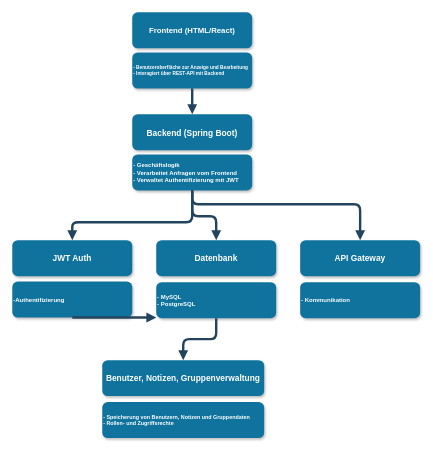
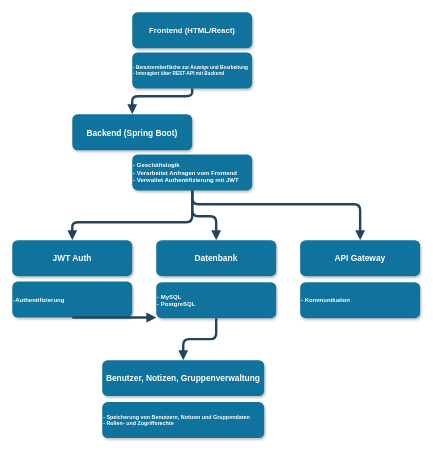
  <mxCell id="0" />
  <mxCell id="1" parent="0" />
- <mxCell id="2" value="Backend (Spring Boot)" style="rounded=1;fillColor=#10739E;strokeColor=none;shadow=1;gradientColor=none;fontStyle=1;fontColor=#FFFFFF;fontSize=14;" parent="1" vertex="1"><mxGeometry x="220" y="190" width="200" height="60" as="geometry" /></mxCell>
+ <mxCell id="2" value="Backend (Spring Boot)" style="rounded=1;fillColor=#10739E;strokeColor=none;shadow=1;gradientColor=none;fontStyle=1;fontColor=#FFFFFF;fontSize=14;" parent="1" vertex="1"><mxGeometry x="120" y="190" width="200" height="60" as="geometry" /></mxCell>
  <mxCell id="3" value="JWT Auth      " style="rounded=1;fillColor=#10739E;strokeColor=none;shadow=1;gradientColor=none;fontStyle=1;fontColor=#FFFFFF;fontSize=14;" vertex="1" parent="1"><mxGeometry x="20" y="400" width="200" height="60" as="geometry" /></mxCell>
  <mxCell id="4" value="  Datenbank          " style="rounded=1;fillColor=#10739E;strokeColor=none;shadow=1;gradientColor=none;fontStyle=1;fontColor=#FFFFFF;fontSize=14;" vertex="1" parent="1"><mxGeometry x="260" y="400" width="200" height="60" as="geometry" /></mxCell>
  <mxCell id="5" value="  API Gateway           " style="rounded=1;fillColor=#10739E;strokeColor=none;shadow=1;gradientColor=none;fontStyle=1;fontColor=#FFFFFF;fontSize=14;" vertex="1" parent="1"><mxGeometry x="500" y="400" width="200" height="60" as="geometry" /></mxCell>
  <mxCell id="6" value="  Benutzer, Notizen, Gruppenverwaltung          " style="rounded=1;fillColor=#10739E;strokeColor=none;shadow=1;gradientColor=none;fontStyle=1;fontColor=#FFFFFF;fontSize=14;" vertex="1" parent="1"><mxGeometry x="170" y="600" width="270" height="60" as="geometry" /></mxCell>
  <mxCell id="7" value="   Frontend (HTML/React)     " style="rounded=1;fillColor=#10739E;strokeColor=none;shadow=1;gradientColor=none;fontStyle=1;fontColor=#FFFFFF;fontSize=13;" vertex="1" parent="1"><mxGeometry x="220" y="20" width="200" height="60" as="geometry" /></mxCell>
  <mxCell id="8" value="- Benutzeroberfläche zur Anzeige und Bearbeitung     &#10;- Interagiert über REST-API mit Backend " style="rounded=1;fillColor=#10739E;strokeColor=none;shadow=1;gradientColor=none;fontStyle=1;fontColor=#FFFFFF;fontSize=8;align=left;" vertex="1" parent="1"><mxGeometry x="220" y="87" width="200" height="60" as="geometry" /></mxCell>
  <mxCell id="9" value="- Geschäftslogik&#10;- Verarbeitet Anfragen vom Frontend&#10;- Verwaltet Authentifizierung mit JWT" style="rounded=1;fillColor=#10739E;strokeColor=none;shadow=1;gradientColor=none;fontStyle=1;fontColor=#FFFFFF;fontSize=10;align=left;" vertex="1" parent="1"><mxGeometry x="220" y="257" width="200" height="60" as="geometry" /></mxCell>
  <mxCell id="10" value="-Authentifizierung" style="rounded=1;fillColor=#10739E;strokeColor=none;shadow=1;gradientColor=none;fontStyle=1;fontColor=#FFFFFF;fontSize=10;align=left;" vertex="1" parent="1"><mxGeometry x="20" y="469" width="200" height="60" as="geometry" /></mxCell>
  <mxCell id="11" value="- MySQL&#10;- PostgreSQL" style="rounded=1;fillColor=#10739E;strokeColor=none;shadow=1;gradientColor=none;fontStyle=1;fontColor=#FFFFFF;fontSize=10;align=left;" vertex="1" parent="1"><mxGeometry x="260" y="470" width="200" height="60" as="geometry" /></mxCell>
  <mxCell id="12" value="- Kommunikation" style="rounded=1;fillColor=#10739E;strokeColor=none;shadow=1;gradientColor=none;fontStyle=1;fontColor=#FFFFFF;fontSize=10;align=left;" vertex="1" parent="1"><mxGeometry x="500" y="470" width="200" height="60" as="geometry" /></mxCell>
  <mxCell id="13" value="- Speicherung von Benutzern, Notizen und Gruppendaten&#10;- Rollen- und Zugriffsrechte" style="rounded=1;fillColor=#10739E;strokeColor=none;shadow=1;gradientColor=none;fontStyle=1;fontColor=#FFFFFF;fontSize=9;align=left;" vertex="1" parent="1"><mxGeometry x="170" y="670" width="270" height="60" as="geometry" /></mxCell>
  <mxCell id="14" value="" style="edgeStyle=elbowEdgeStyle;elbow=vertical;strokeWidth=4;endArrow=block;endFill=1;fontStyle=1;strokeColor=#23445D;exitX=0.5;exitY=1;exitDx=0;exitDy=0;entryX=0.5;entryY=0;entryDx=0;entryDy=0;" edge="1" parent="1" source="8" target="2"><mxGeometry x="22" y="165.5" width="100" height="100" as="geometry"><mxPoint x="770" y="-5" as="sourcePoint" /><mxPoint x="840" y="305" as="targetPoint" /><Array as="points"><mxPoint x="330" y="160" /></Array></mxGeometry></mxCell>
  <mxCell id="15" value="" style="edgeStyle=elbowEdgeStyle;elbow=vertical;strokeWidth=4;endArrow=block;endFill=1;fontStyle=1;strokeColor=#23445D;exitX=0.5;exitY=1;exitDx=0;exitDy=0;entryX=0.5;entryY=0;entryDx=0;entryDy=0;" edge="1" parent="1" source="9" target="3"><mxGeometry x="22" y="165.5" width="100" height="100" as="geometry"><mxPoint x="110" y="357" as="sourcePoint" /><mxPoint x="110" y="400" as="targetPoint" /><Array as="points"><mxPoint x="120" y="370" /></Array></mxGeometry></mxCell>
  <mxCell id="16" value="" style="edgeStyle=elbowEdgeStyle;elbow=vertical;strokeWidth=4;endArrow=block;endFill=1;fontStyle=1;strokeColor=#23445D;exitX=0.5;exitY=1;exitDx=0;exitDy=0;entryX=0.5;entryY=0;entryDx=0;entryDy=0;" edge="1" parent="1" source="9" target="4"><mxGeometry x="22" y="165.5" width="100" height="100" as="geometry"><mxPoint x="330" y="327" as="sourcePoint" /><mxPoint x="130" y="410" as="targetPoint" /><Array as="points"><mxPoint x="300" y="360" /></Array></mxGeometry></mxCell>
  <mxCell id="17" value="" style="edgeStyle=elbowEdgeStyle;elbow=vertical;strokeWidth=4;endArrow=block;endFill=1;fontStyle=1;strokeColor=#23445D;exitX=0.5;exitY=1;exitDx=0;exitDy=0;entryX=0.5;entryY=0;entryDx=0;entryDy=0;" edge="1" parent="1" source="9" target="5"><mxGeometry x="22" y="165.5" width="100" height="100" as="geometry"><mxPoint x="340" y="337" as="sourcePoint" /><mxPoint x="140" y="420" as="targetPoint" /><Array as="points"><mxPoint x="320" y="340" /></Array></mxGeometry></mxCell>
  <mxCell id="18" value="" style="edgeStyle=elbowEdgeStyle;elbow=vertical;strokeWidth=4;endArrow=block;endFill=1;fontStyle=1;strokeColor=#23445D;exitX=0.5;exitY=1;exitDx=0;exitDy=0;" edge="1" parent="1" source="11" target="6"><mxGeometry x="22" y="165.5" width="100" height="100" as="geometry"><mxPoint x="520" y="590" as="sourcePoint" /><mxPoint x="550" y="790" as="targetPoint" /></mxGeometry></mxCell>
  <mxCell id="19" value="" style="edgeStyle=elbowEdgeStyle;elbow=vertical;strokeWidth=4;endArrow=block;endFill=1;fontStyle=1;strokeColor=#23445D;exitX=0.5;exitY=1;exitDx=0;exitDy=0;" edge="1" parent="1" source="10" target="11"><mxGeometry x="22" y="165.5" width="100" height="100" as="geometry"><mxPoint x="370" y="540" as="sourcePoint" /><mxPoint x="315" y="610" as="targetPoint" /></mxGeometry></mxCell>
